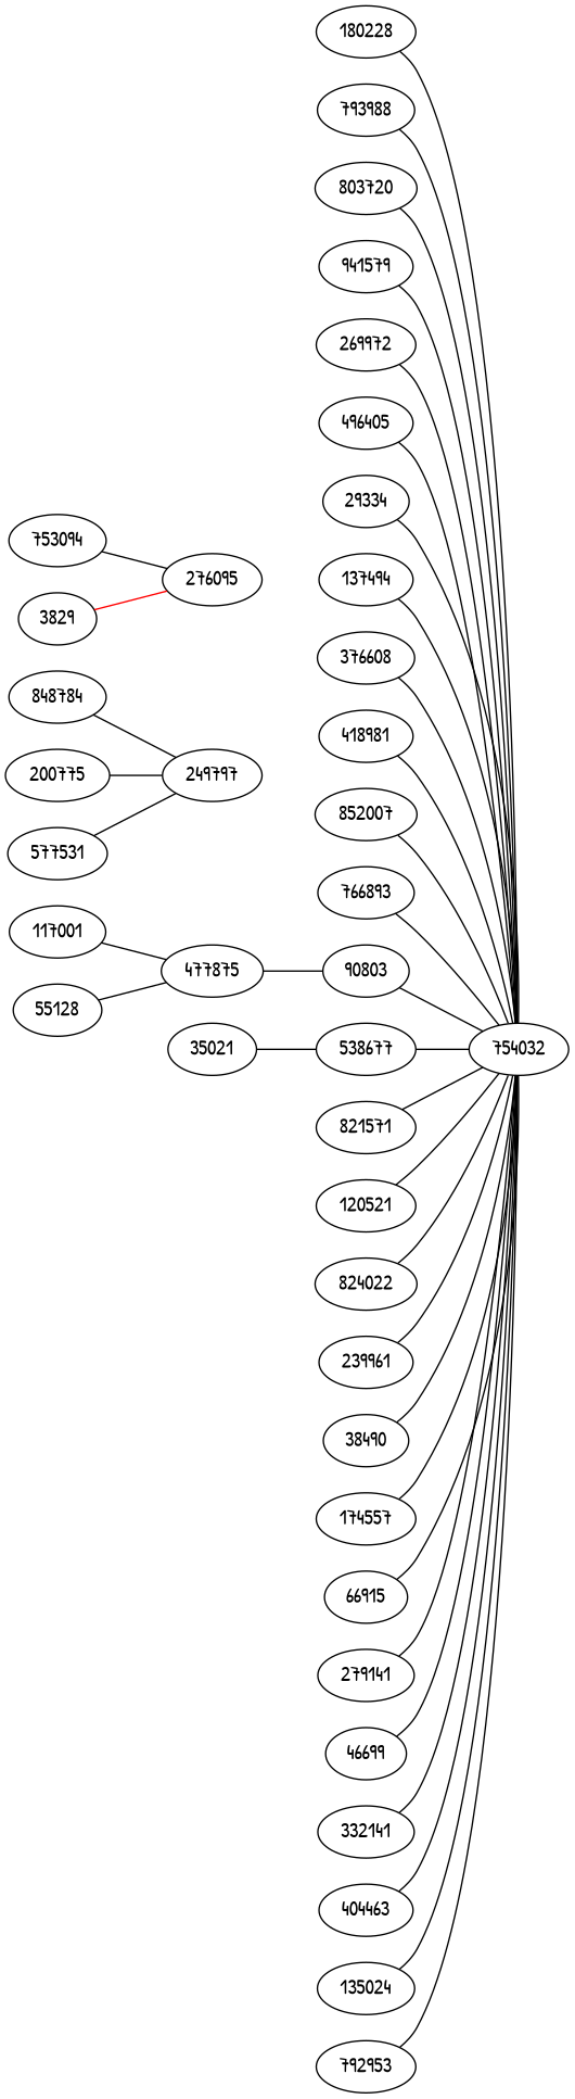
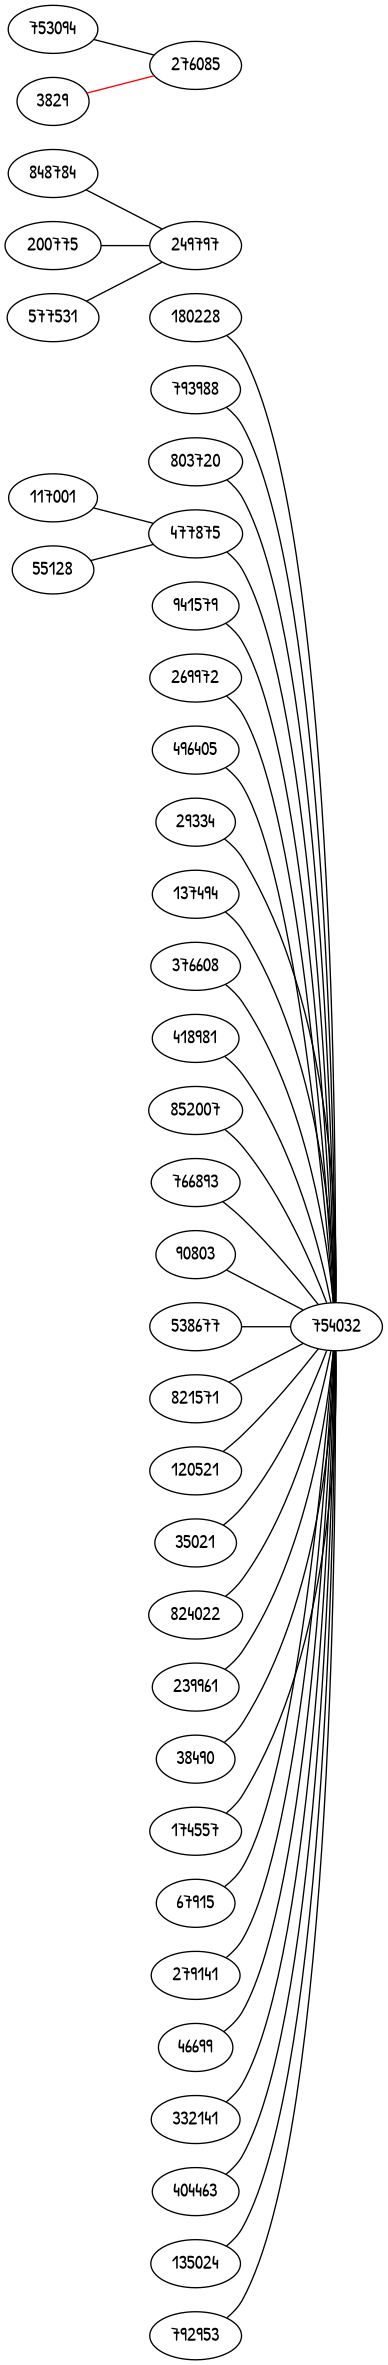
  digraph {
    fontname="Patrick Hand"
    rankdir=LR
    node [fontname="Patrick Hand"]
    edge [arrowhead=none fontname="Patrick Hand"]
    n1 [label=180228]
    n2 [label=754032]
    n3 [label=793988]
    n4 [label=803720]
    n5 [label=117001]
    n6 [label=477875]
    n7 [label=941579]
    n8 [label=848784]
    n9 [label=249797]
    n10 [label=269972]
    n11 [label=496405]
    n12 [label=29334]
    n13 [label=137494]
    n14 [label=376608]
    n15 [label=418981]
    n16 [label=852007]
    n17 [label=766893]
    n18 [label=90803]
    n19 [label=538677]
    n20 [label=821571]
    n21 [label=753094]
-   n22 [label=276095]
+   n22 [label=276085]
    n23 [label=200775]
    n24 [label=120521]
    n25 [label=35021]
    n26 [label=824022]
    n27 [label=55128]
    n28 [label=239961]
    n29 [label=38490]
    n30 [label=174557]
-   n31 [label=66915]
+   n31 [label=67915]
    n32 [label=279141]
    n33 [label=46699]
    n34 [label=332141]
    n35 [label=404463]
    n36 [label=135024]
    n37 [label=3829]
    n38 [label=792953]
    n39 [label=577531]
    n1 -> n2
    n3 -> n2
    n4 -> n2
    n5 -> n6
-   n6 -> n18
+   n6 -> n2
    n7 -> n2
    n8 -> n9
    n10 -> n2
    n11 -> n2
    n12 -> n2
    n13 -> n2
    n14 -> n2
    n15 -> n2
    n16 -> n2
    n17 -> n2
    n18 -> n2
    n19 -> n2
    n20 -> n2
    n21 -> n22
    n23 -> n9
    n24 -> n2
-   n25 -> n19
+   n25 -> n2
    n26 -> n2
    n27 -> n6
    n28 -> n2
    n29 -> n2
    n30 -> n2
    n31 -> n2
    n32 -> n2
    n33 -> n2
    n34 -> n2
    n35 -> n2
    n36 -> n2
    n37 -> n22 [color=red]
    n38 -> n2
    n39 -> n9
  }
